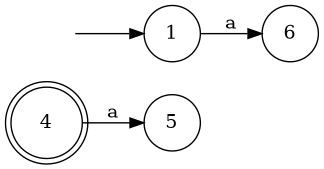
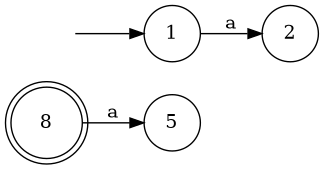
  digraph {
    rankdir=LR
    node [margin=0.1 shape=circle]
-   4 [margin=0 shape=doublecircle]
+   4 [margin=0 shape=doublecircle label=8]
    5
    " " [color=white width=0]
    1
-   2 [label=6]
+   2
    4 -> 5 [label=a]
    " " -> 1
    1 -> 2 [label=a]
  }
